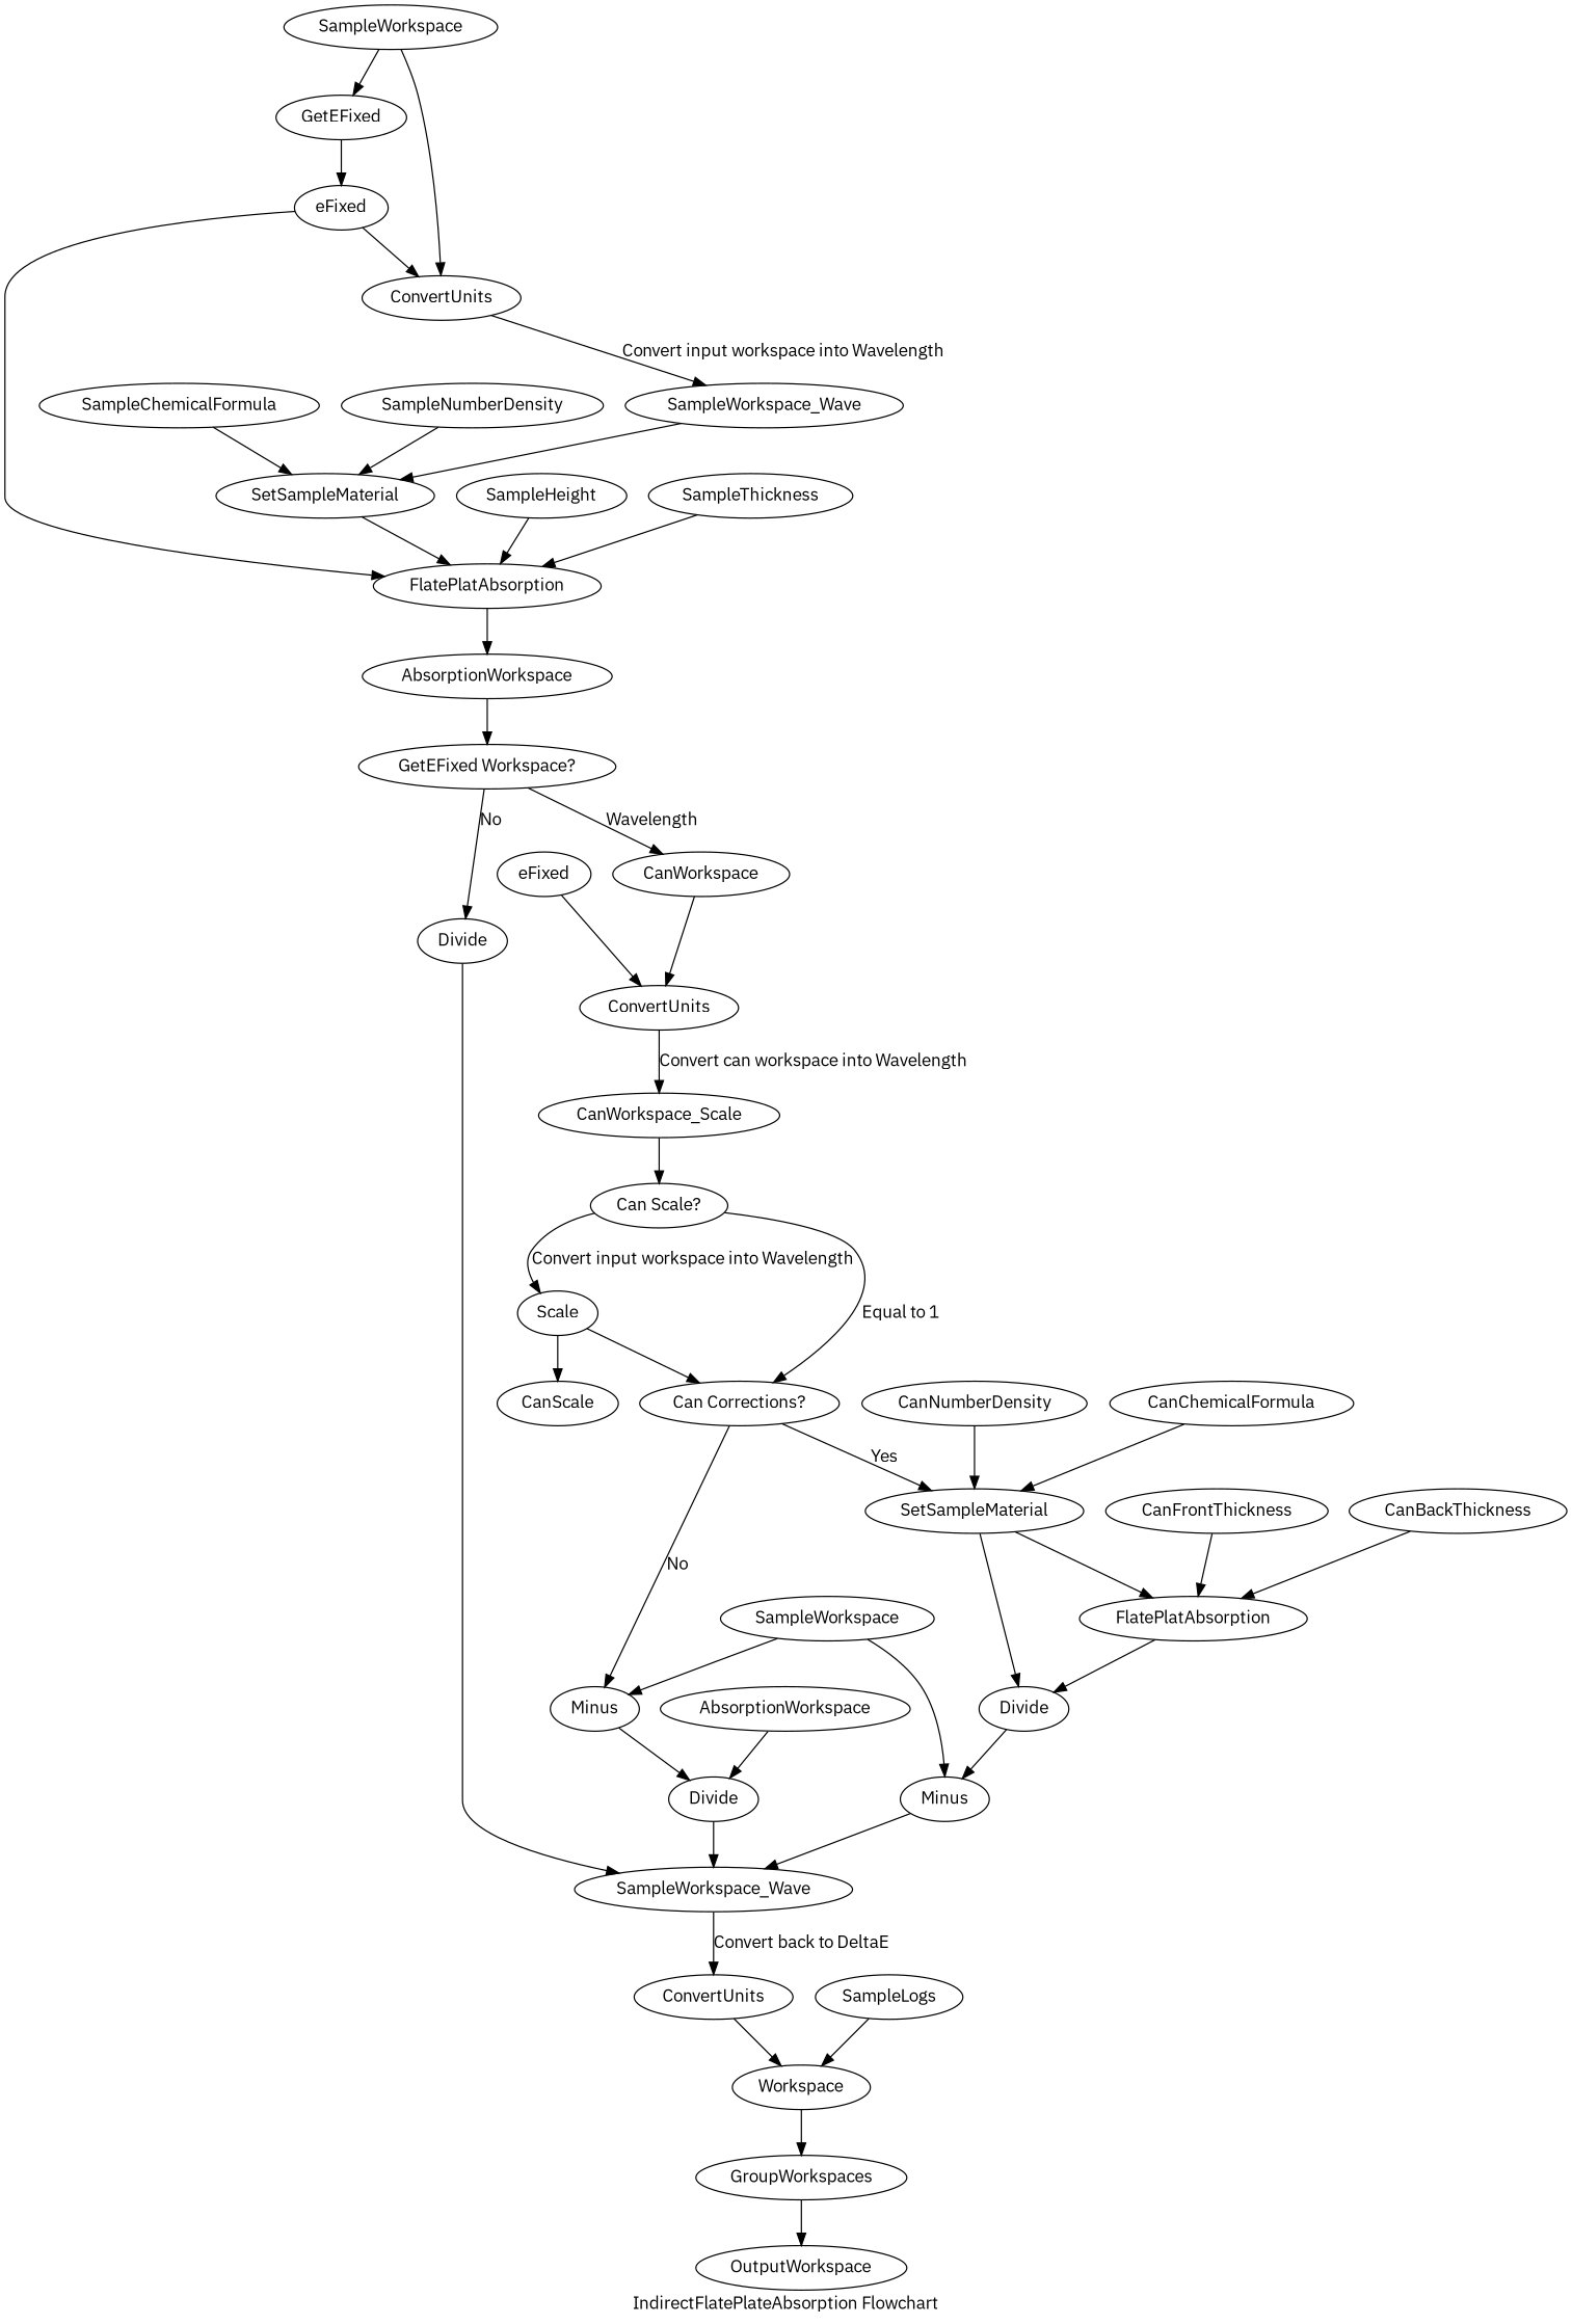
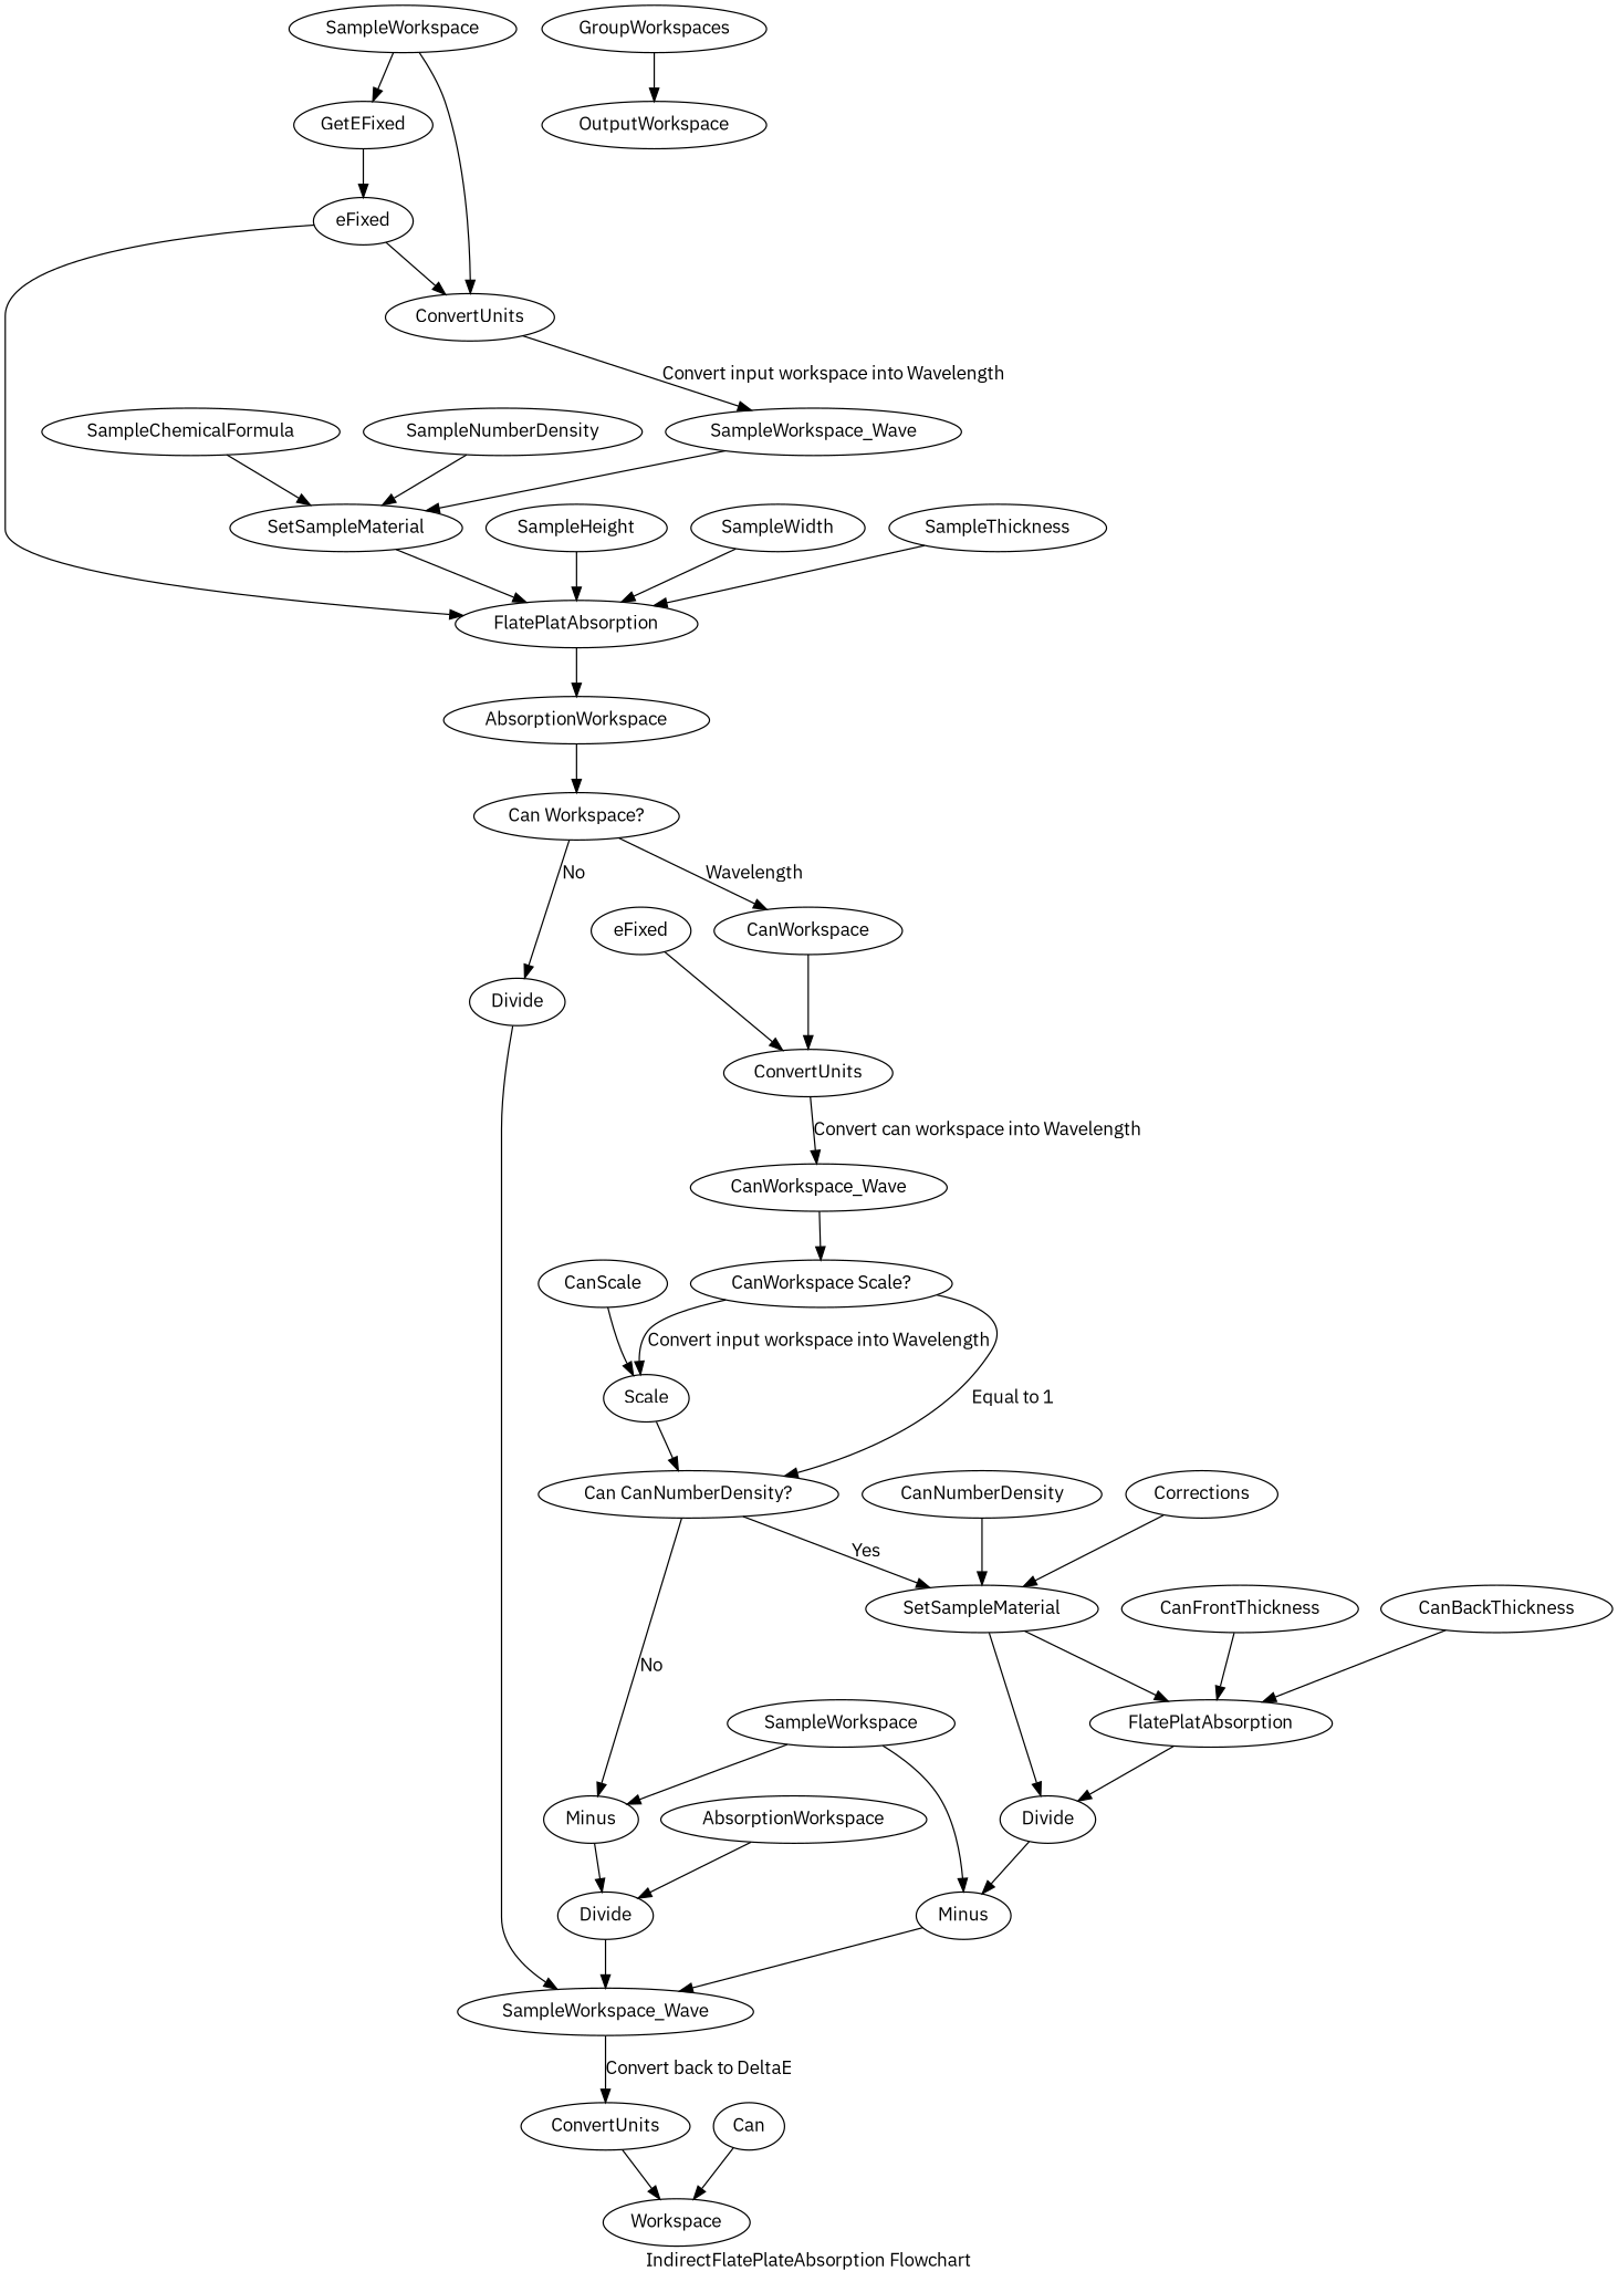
  digraph {
    fontname="IBM Plex Sans"
    label="IndirectFlatePlateAbsorption Flowchart"
    node [fontname="IBM Plex Sans"]
    edge [fontname="IBM Plex Sans"]
    n1 [label=SampleWorkspace]
    n2 [label=SampleWorkspace]
    SampleWorkspace_Wave
    n4 [label=SampleWorkspace_Wave]
    SampleChemicalFormula
    SampleNumberDensity
    n7 [label=SampleHeight]
+   n8 [label=SampleWidth]
    SampleThickness
    n10 [label=AbsorptionWorkspace]
    n11 [label=AbsorptionWorkspace]
    CanWorkspace
-   CanWorkspace_Wave [label=CanWorkspace_Scale]
+   CanWorkspace_Wave
    CanScale
-   CanChemicalFormula
+   CanChemicalFormula [label=Corrections]
    CanNumberDensity
    CanFrontThickness
    CanBackThickness
-   SampleLogs
+   SampleLogs [label=Can]
    n20 [label=eFixed]
    n21 [label=eFixed]
    OutputWorkspace
    GetEFixed
    n24 [label=ConvertUnits]
    n25 [label=ConvertUnits]
    n26 [label=ConvertUnits]
    n27 [label=SetSampleMaterial]
    n28 [label=SetSampleMaterial]
    n29 [label=FlatePlatAbsorption]
    n30 [label=FlatePlatAbsorption]
    Scale
    n32 [label=Divide]
    n33 [label=Divide]
    n34 [label=Divide]
    n35 [label=Minus]
    n36 [label=Minus]
    n37 [label=Workspace]
    GroupWorkspaces
-   n39 [label="GetEFixed Workspace?"]
-   n40 [label="Can Scale?"]
-   n41 [label="Can Corrections?"]
+   n39 [label="Can Workspace?"]
+   n40 [label="CanWorkspace Scale?"]
+   n41 [label="Can CanNumberDensity?"]
    subgraph sub_1 {
      n1
      n2
      SampleWorkspace_Wave
      n4
      SampleChemicalFormula
      SampleNumberDensity
      n7
+     n8
      SampleThickness
      n10
      n11
      CanWorkspace
      CanWorkspace_Wave
      CanScale
      CanChemicalFormula
      CanNumberDensity
      CanFrontThickness
      CanBackThickness
      SampleLogs
      n20
      n21
      OutputWorkspace
    }
    subgraph sub_2 {
      GetEFixed
      n24
      n25
      n26
      n27
      n28
      n29
      n30
      Scale
      n32
      n33
      n34
      n35
      n36
      n37
      GroupWorkspaces
    }
    subgraph sub_3 {
      n39
      n40
      n41
    }
    n1 -> GetEFixed
    n1 -> n24
    n2 -> n35
    n2 -> n36
    SampleWorkspace_Wave -> n27
    n4 -> n26 [label="Convert back to DeltaE"]
    SampleChemicalFormula -> n27
    SampleNumberDensity -> n27
    n7 -> n29
+   n8 -> n29
    SampleThickness -> n29
    n10 -> n39
    n11 -> n33
    CanWorkspace -> n25
    CanWorkspace_Wave -> n40
-   Scale -> CanScale
+   CanScale -> Scale
    CanChemicalFormula -> n28
    CanNumberDensity -> n28
    CanFrontThickness -> n30
    CanBackThickness -> n30
    SampleLogs -> n37
    n20 -> n24
    n20 -> n29
    n21 -> n25
    GetEFixed -> n20
    n24 -> SampleWorkspace_Wave [label="Convert input workspace into Wavelength"]
    n25 -> CanWorkspace_Wave [label="Convert can workspace into Wavelength"]
    n26 -> n37
    n27 -> n29
    n28 -> n30
    n28 -> n32
    n29 -> n10
    n30 -> n32
    Scale -> n41
    n32 -> n35
    n33 -> n4
    n34 -> n4
    n35 -> n4
    n36 -> n33
-   n37 -> GroupWorkspaces
    GroupWorkspaces -> OutputWorkspace
    n39 -> CanWorkspace [label=Wavelength]
    n39 -> n34 [label=No]
    n40 -> Scale [label="Convert input workspace into Wavelength"]
    n40 -> n41 [label="Equal to 1"]
    n41 -> n28 [label=Yes]
    n41 -> n36 [label=No]
  }
